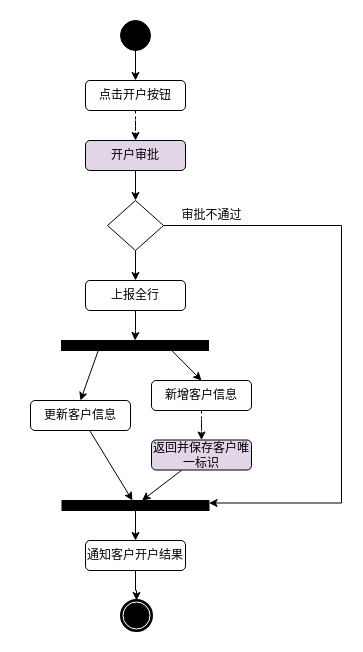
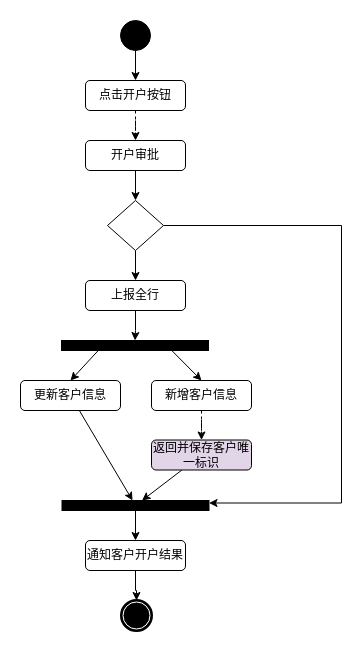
  <mxCell id="0" />
  <mxCell id="1" parent="0" />
  <mxCell id="2" value="" style="edgeStyle=orthogonalEdgeStyle;rounded=0;orthogonalLoop=1;jettySize=auto;html=1;" edge="1" parent="1" source="3" target="5"><mxGeometry relative="1" as="geometry" /></mxCell>
  <mxCell id="3" value="" style="ellipse;whiteSpace=wrap;html=1;rounded=0;shadow=0;comic=0;labelBackgroundColor=none;strokeWidth=1;fillColor=#000000;fontFamily=Verdana;fontSize=12;align=center;" vertex="1" parent="1"><mxGeometry x="120" y="20" width="30" height="30" as="geometry" /></mxCell>
  <mxCell id="4" value="" style="edgeStyle=orthogonalEdgeStyle;rounded=0;orthogonalLoop=1;jettySize=auto;html=1;dashed=1;" edge="1" parent="1" source="5" target="7"><mxGeometry relative="1" as="geometry" /></mxCell>
  <mxCell id="5" value="点击开户按钮" style="rounded=1;whiteSpace=wrap;html=1;" vertex="1" parent="1"><mxGeometry x="85" y="80" width="100" height="30" as="geometry" /></mxCell>
  <mxCell id="6" value="" style="edgeStyle=orthogonalEdgeStyle;rounded=0;orthogonalLoop=1;jettySize=auto;html=1;" edge="1" parent="1" source="7" target="10"><mxGeometry relative="1" as="geometry" /></mxCell>
- <mxCell id="7" value="开户审批" style="rounded=1;whiteSpace=wrap;html=1;fillColor=#e1d5e7;" vertex="1" parent="1"><mxGeometry x="85" y="140" width="100" height="30" as="geometry" /></mxCell>
+ <mxCell id="7" value="开户审批" style="rounded=1;whiteSpace=wrap;html=1;" vertex="1" parent="1"><mxGeometry x="85" y="140" width="100" height="30" as="geometry" /></mxCell>
  <mxCell id="8" value="" style="edgeStyle=orthogonalEdgeStyle;rounded=0;orthogonalLoop=1;jettySize=auto;html=1;" edge="1" parent="1" source="10" target="12"><mxGeometry relative="1" as="geometry" /></mxCell>
  <mxCell id="9" style="edgeStyle=orthogonalEdgeStyle;rounded=0;orthogonalLoop=1;jettySize=auto;html=1;entryX=1;entryY=0.25;entryDx=0;entryDy=0;" edge="1" parent="1" source="10" target="23"><mxGeometry relative="1" as="geometry"><Array as="points"><mxPoint x="341" y="225" /><mxPoint x="341" y="503" /></Array></mxGeometry></mxCell>
  <mxCell id="10" value="" style="rhombus;whiteSpace=wrap;html=1;" vertex="1" parent="1"><mxGeometry x="107" y="200" width="56" height="50" as="geometry" /></mxCell>
  <mxCell id="11" style="edgeStyle=orthogonalEdgeStyle;rounded=0;orthogonalLoop=1;jettySize=auto;html=1;entryX=0.5;entryY=0;entryDx=0;entryDy=0;" edge="1" parent="1" source="12" target="13"><mxGeometry relative="1" as="geometry" /></mxCell>
  <mxCell id="12" value="上报全行" style="rounded=1;whiteSpace=wrap;html=1;" vertex="1" parent="1"><mxGeometry x="85" y="280" width="100" height="30" as="geometry" /></mxCell>
  <mxCell id="13" value="" style="whiteSpace=wrap;html=1;rounded=0;shadow=0;comic=0;labelBackgroundColor=none;strokeWidth=1;fillColor=#000000;fontFamily=Verdana;fontSize=12;align=center;rotation=0;" vertex="1" parent="1"><mxGeometry x="61" y="340" width="147" height="10" as="geometry" /></mxCell>
  <mxCell id="14" value="" style="rounded=0;orthogonalLoop=1;jettySize=auto;html=1;" edge="1" parent="1" source="15" target="23"><mxGeometry relative="1" as="geometry" /></mxCell>
- <mxCell id="15" value="更新客户信息" style="rounded=1;whiteSpace=wrap;html=1;" vertex="1" parent="1"><mxGeometry x="30" y="400" width="100" height="30" as="geometry" /></mxCell>
+ <mxCell id="15" value="更新客户信息" style="rounded=1;whiteSpace=wrap;html=1;" vertex="1" parent="1"><mxGeometry x="20" y="380" width="100" height="30" as="geometry" /></mxCell>
  <mxCell id="16" value="" style="edgeStyle=orthogonalEdgeStyle;rounded=0;orthogonalLoop=1;jettySize=auto;html=1;dashed=1;" edge="1" parent="1" source="17" target="21"><mxGeometry relative="1" as="geometry" /></mxCell>
  <mxCell id="17" value="新增客户信息" style="rounded=1;whiteSpace=wrap;html=1;" vertex="1" parent="1"><mxGeometry x="151" y="380" width="100" height="30" as="geometry" /></mxCell>
  <mxCell id="18" value="" style="endArrow=classic;html=1;rounded=0;exitX=0.25;exitY=1;exitDx=0;exitDy=0;entryX=0.5;entryY=0;entryDx=0;entryDy=0;" edge="1" parent="1" source="13" target="15"><mxGeometry width="50" height="50" relative="1" as="geometry"><mxPoint x="11" y="500" as="sourcePoint" /><mxPoint x="61" y="450" as="targetPoint" /></mxGeometry></mxCell>
  <mxCell id="19" value="" style="endArrow=classic;html=1;rounded=0;exitX=0.75;exitY=1;exitDx=0;exitDy=0;entryX=0.5;entryY=0;entryDx=0;entryDy=0;" edge="1" parent="1" source="13" target="17"><mxGeometry width="50" height="50" relative="1" as="geometry"><mxPoint x="108" y="360" as="sourcePoint" /><mxPoint x="80" y="390" as="targetPoint" /></mxGeometry></mxCell>
  <mxCell id="20" value="" style="rounded=0;orthogonalLoop=1;jettySize=auto;html=1;" edge="1" parent="1" source="21" target="23"><mxGeometry relative="1" as="geometry" /></mxCell>
  <mxCell id="21" value="返回并保存客户唯一标识" style="rounded=1;whiteSpace=wrap;html=1;fillColor=#e1d5e7;" vertex="1" parent="1"><mxGeometry x="151" y="439.5" width="100" height="30" as="geometry" /></mxCell>
  <mxCell id="22" value="" style="edgeStyle=orthogonalEdgeStyle;rounded=0;orthogonalLoop=1;jettySize=auto;html=1;" edge="1" parent="1" source="23" target="26"><mxGeometry relative="1" as="geometry" /></mxCell>
  <mxCell id="23" value="" style="whiteSpace=wrap;html=1;rounded=0;shadow=0;comic=0;labelBackgroundColor=none;strokeWidth=1;fillColor=#000000;fontFamily=Verdana;fontSize=12;align=center;rotation=0;" vertex="1" parent="1"><mxGeometry x="61.5" y="500" width="147" height="10" as="geometry" /></mxCell>
- <mxCell id="24" value="审批不通过" style="text;html=1;align=center;verticalAlign=middle;resizable=0;points=[];autosize=1;strokeColor=none;fillColor=none;" vertex="1" parent="1"><mxGeometry x="171" y="200" width="80" height="30" as="geometry" /></mxCell>
  <mxCell id="25" value="" style="edgeStyle=orthogonalEdgeStyle;rounded=0;orthogonalLoop=1;jettySize=auto;html=1;" edge="1" parent="1" source="26" target="27"><mxGeometry relative="1" as="geometry" /></mxCell>
  <mxCell id="26" value="通知客户开户结果" style="rounded=1;whiteSpace=wrap;html=1;" vertex="1" parent="1"><mxGeometry x="85" y="540" width="100" height="30" as="geometry" /></mxCell>
  <mxCell id="27" value="" style="shape=mxgraph.bpmn.shape;html=1;verticalLabelPosition=bottom;labelBackgroundColor=#ffffff;verticalAlign=top;perimeter=ellipsePerimeter;outline=end;symbol=terminate;rounded=0;shadow=0;comic=0;strokeWidth=1;fontFamily=Verdana;fontSize=12;align=center;" vertex="1" parent="1"><mxGeometry x="121" y="600" width="30" height="30" as="geometry" /></mxCell>
